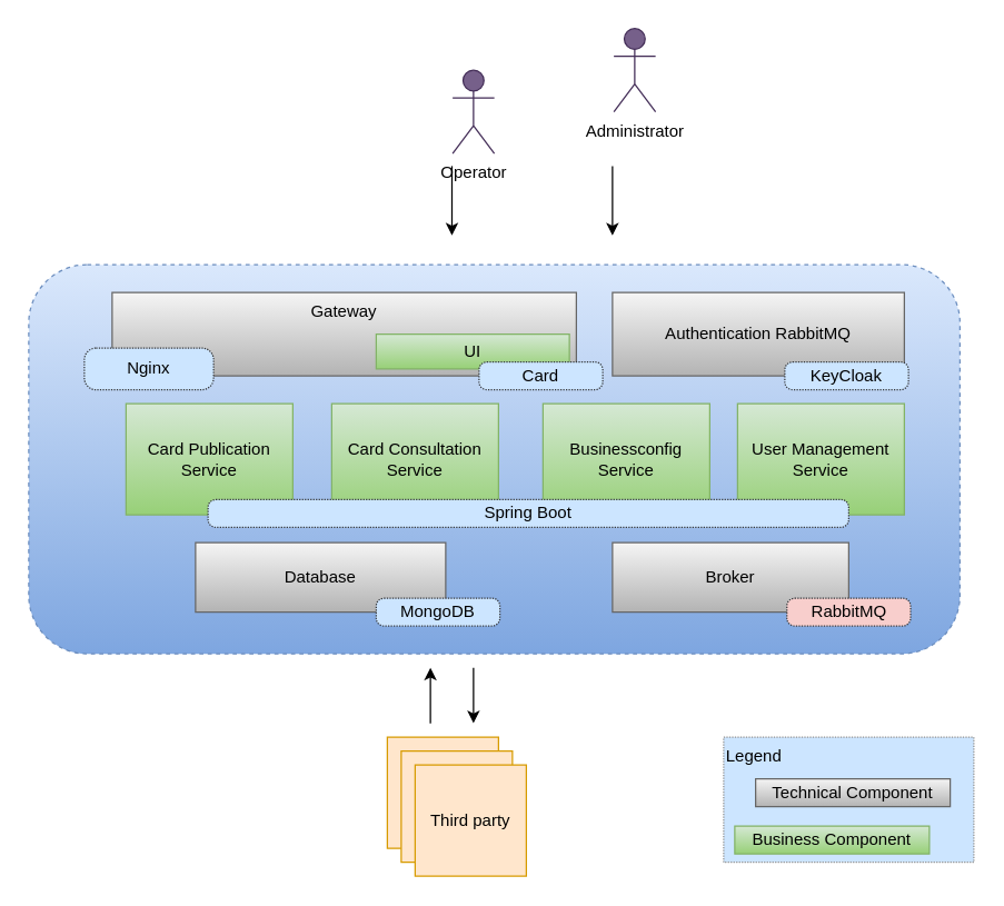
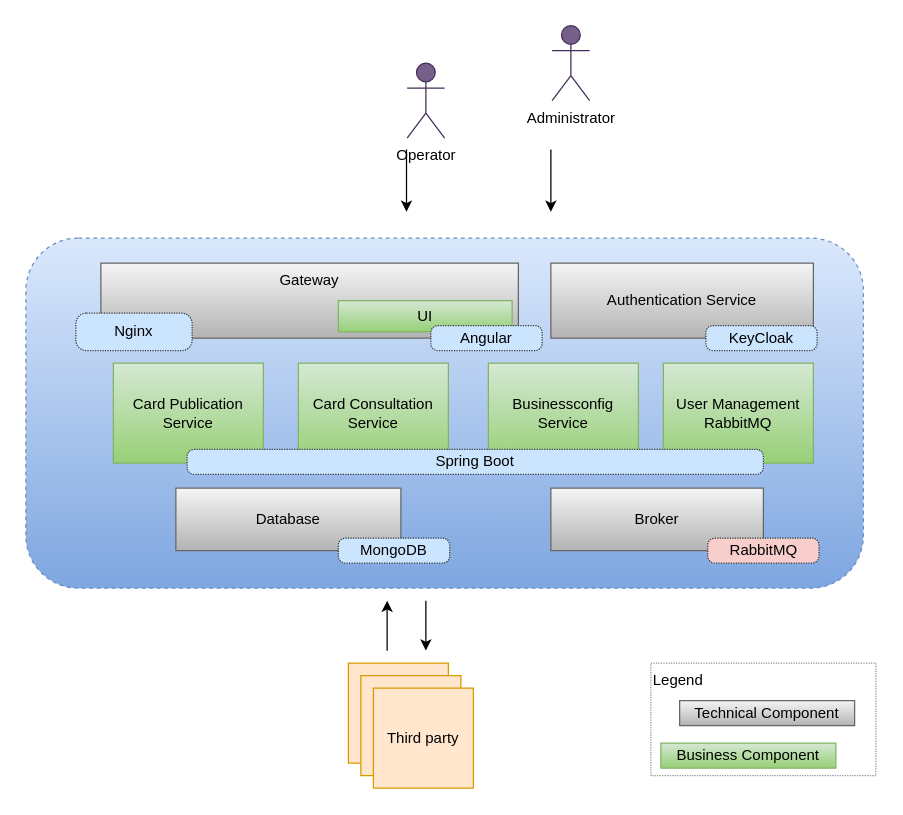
  <mxCell id="0" />
  <mxCell id="1" parent="0" />
- <mxCell id="2" value="&lt;div align=&quot;left&quot;&gt;Legend&lt;/div&gt;" style="rounded=0;whiteSpace=wrap;html=1;align=left;verticalAlign=top;dashed=1;dashPattern=1 1;strokeColor=#919191;fillColor=#cce5ff;" parent="1" vertex="1"><mxGeometry x="520" y="530" width="180" height="90" as="geometry" /></mxCell>
+ <mxCell id="2" value="&lt;div align=&quot;left&quot;&gt;Legend&lt;/div&gt;" style="rounded=0;whiteSpace=wrap;html=1;align=left;verticalAlign=top;dashed=1;dashPattern=1 1;strokeColor=#919191;" parent="1" vertex="1"><mxGeometry x="520" y="530" width="180" height="90" as="geometry" /></mxCell>
  <mxCell id="3" value="" style="rounded=1;whiteSpace=wrap;html=1;dashed=1;gradientColor=#7ea6e0;fillColor=#dae8fc;strokeColor=#6c8ebf;" parent="1" vertex="1"><mxGeometry x="20" y="190" width="670" height="280" as="geometry" /></mxCell>
  <mxCell id="4" value="Operator" style="shape=umlActor;verticalLabelPosition=bottom;labelBackgroundColor=#ffffff;verticalAlign=top;html=1;outlineConnect=0;fillColor=#76608a;strokeColor=#432D57;fontColor=#000000;" parent="1" vertex="1"><mxGeometry x="325" y="50" width="30" height="60" as="geometry" /></mxCell>
  <mxCell id="5" value="Third party " style="whiteSpace=wrap;html=1;aspect=fixed;fillColor=#ffe6cc;strokeColor=#d79b00;" parent="1" vertex="1"><mxGeometry x="278" y="530" width="80" height="80" as="geometry" /></mxCell>
  <mxCell id="6" value="Third party " style="whiteSpace=wrap;html=1;aspect=fixed;fillColor=#ffe6cc;strokeColor=#d79b00;" parent="1" vertex="1"><mxGeometry x="288" y="540" width="80" height="80" as="geometry" /></mxCell>
  <mxCell id="7" value="Third party " style="whiteSpace=wrap;html=1;aspect=fixed;fillColor=#ffe6cc;strokeColor=#d79b00;" parent="1" vertex="1"><mxGeometry x="298" y="550" width="80" height="80" as="geometry" /></mxCell>
  <mxCell id="8" value="Administrator" style="shape=umlActor;verticalLabelPosition=bottom;labelBackgroundColor=#ffffff;verticalAlign=top;html=1;outlineConnect=0;fillColor=#76608a;strokeColor=#432D57;fontColor=#000000;" parent="1" vertex="1"><mxGeometry x="441" y="20" width="30" height="60" as="geometry" /></mxCell>
  <mxCell id="9" value="" style="endArrow=classic;html=1;" parent="1" edge="1"><mxGeometry width="50" height="50" relative="1" as="geometry"><mxPoint x="440" y="119" as="sourcePoint" /><mxPoint x="440" y="169" as="targetPoint" /></mxGeometry></mxCell>
  <mxCell id="10" value="" style="endArrow=classic;html=1;" parent="1" edge="1"><mxGeometry width="50" height="50" relative="1" as="geometry"><mxPoint x="309" y="520" as="sourcePoint" /><mxPoint x="309" y="480" as="targetPoint" /></mxGeometry></mxCell>
  <mxCell id="11" style="edgeStyle=orthogonalEdgeStyle;rounded=0;orthogonalLoop=1;jettySize=auto;html=1;exitX=0.5;exitY=1;exitDx=0;exitDy=0;" parent="1" edge="1"><mxGeometry relative="1" as="geometry"><mxPoint x="344" y="570" as="sourcePoint" /><mxPoint x="344" y="570" as="targetPoint" /></mxGeometry></mxCell>
  <mxCell id="12" value="Gateway" style="whiteSpace=wrap;html=1;verticalAlign=top;fillColor=#f5f5f5;strokeColor=#666666;gradientColor=#b3b3b3;" parent="1" vertex="1"><mxGeometry x="80" y="210" width="334" height="60" as="geometry" /></mxCell>
  <mxCell id="13" value="UI" style="whiteSpace=wrap;html=1;fillColor=#d5e8d4;strokeColor=#82b366;gradientColor=#97d077;" parent="1" vertex="1"><mxGeometry x="270" y="240" width="139" height="25" as="geometry" /></mxCell>
- <mxCell id="14" value="Authentication RabbitMQ " style="whiteSpace=wrap;html=1;fillColor=#f5f5f5;strokeColor=#666666;gradientColor=#b3b3b3;" parent="1" vertex="1"><mxGeometry x="440" y="210" width="210" height="60" as="geometry" /></mxCell>
+ <mxCell id="14" value="Authentication Service " style="whiteSpace=wrap;html=1;fillColor=#f5f5f5;strokeColor=#666666;gradientColor=#b3b3b3;" parent="1" vertex="1"><mxGeometry x="440" y="210" width="210" height="60" as="geometry" /></mxCell>
  <mxCell id="15" value="" style="endArrow=classic;html=1;" parent="1" edge="1"><mxGeometry width="50" height="50" relative="1" as="geometry"><mxPoint x="324.5" y="119" as="sourcePoint" /><mxPoint x="324.5" y="169" as="targetPoint" /></mxGeometry></mxCell>
  <mxCell id="16" value="Database" style="whiteSpace=wrap;html=1;fillColor=#f5f5f5;strokeColor=#666666;gradientColor=#b3b3b3;" parent="1" vertex="1"><mxGeometry x="140" y="390" width="180" height="50" as="geometry" /></mxCell>
  <mxCell id="17" value="Broker " style="whiteSpace=wrap;html=1;fillColor=#f5f5f5;strokeColor=#666666;gradientColor=#b3b3b3;" parent="1" vertex="1"><mxGeometry x="440" y="390" width="170" height="50" as="geometry" /></mxCell>
  <mxCell id="18" value="Technical Component" style="whiteSpace=wrap;html=1;fillColor=#f5f5f5;strokeColor=#666666;gradientColor=#b3b3b3;" parent="1" vertex="1"><mxGeometry x="543" y="560" width="140" height="20" as="geometry" /></mxCell>
  <mxCell id="19" value="Business Component" style="whiteSpace=wrap;html=1;fillColor=#d5e8d4;strokeColor=#82b366;gradientColor=#97d077;" parent="1" vertex="1"><mxGeometry x="528" y="594" width="140" height="20" as="geometry" /></mxCell>
  <mxCell id="20" value="RabbitMQ" style="rounded=1;whiteSpace=wrap;html=1;dashed=1;dashPattern=1 1;strokeColor=#36393d;fillColor=#f8cecc;arcSize=28;" parent="1" vertex="1"><mxGeometry x="565.5" y="430" width="89" height="20" as="geometry" /></mxCell>
  <mxCell id="21" value="MongoDB" style="rounded=1;whiteSpace=wrap;html=1;dashed=1;dashPattern=1 1;strokeColor=#36393d;fillColor=#cce5ff;arcSize=28;" parent="1" vertex="1"><mxGeometry x="270" y="430" width="89" height="20" as="geometry" /></mxCell>
  <mxCell id="22" value="KeyCloak" style="rounded=1;whiteSpace=wrap;html=1;dashed=1;dashPattern=1 1;strokeColor=#36393d;fillColor=#cce5ff;arcSize=28;" parent="1" vertex="1"><mxGeometry x="564" y="260" width="89" height="20" as="geometry" /></mxCell>
  <mxCell id="23" value="Nginx" style="rounded=1;whiteSpace=wrap;html=1;dashed=1;dashPattern=1 1;strokeColor=#36393d;fillColor=#cce5ff;arcSize=28;" parent="1" vertex="1"><mxGeometry x="60" y="250" width="93" height="30" as="geometry" /></mxCell>
  <mxCell id="24" value="" style="endArrow=classic;html=1;" parent="1" edge="1"><mxGeometry width="50" height="50" relative="1" as="geometry"><mxPoint x="340" y="480" as="sourcePoint" /><mxPoint x="340" y="520" as="targetPoint" /></mxGeometry></mxCell>
  <mxCell id="25" value="Card Publication Service" style="whiteSpace=wrap;html=1;fillColor=#d5e8d4;strokeColor=#82b366;gradientColor=#97d077;" parent="1" vertex="1"><mxGeometry x="90" y="290" width="120" height="80" as="geometry" /></mxCell>
  <mxCell id="26" value="Card Consultation Service" style="whiteSpace=wrap;html=1;fillColor=#d5e8d4;strokeColor=#82b366;gradientColor=#97d077;" parent="1" vertex="1"><mxGeometry x="238" y="290" width="120" height="80" as="geometry" /></mxCell>
  <mxCell id="27" value="&lt;div&gt;Businessconfig Service &lt;br&gt;&lt;/div&gt;" style="whiteSpace=wrap;html=1;fillColor=#d5e8d4;strokeColor=#82b366;gradientColor=#97d077;" parent="1" vertex="1"><mxGeometry x="390" y="290" width="120" height="80" as="geometry" /></mxCell>
- <mxCell id="28" value="User Management Service" style="whiteSpace=wrap;html=1;fillColor=#d5e8d4;strokeColor=#82b366;gradientColor=#97d077;" parent="1" vertex="1"><mxGeometry x="530" y="290" width="120" height="80" as="geometry" /></mxCell>
+ <mxCell id="28" value="User Management RabbitMQ" style="whiteSpace=wrap;html=1;fillColor=#d5e8d4;strokeColor=#82b366;gradientColor=#97d077;" parent="1" vertex="1"><mxGeometry x="530" y="290" width="120" height="80" as="geometry" /></mxCell>
  <mxCell id="29" value="Spring Boot" style="rounded=1;whiteSpace=wrap;html=1;dashed=1;dashPattern=1 1;strokeColor=#36393d;fillColor=#cce5ff;arcSize=28;" parent="1" vertex="1"><mxGeometry x="149" y="359" width="461" height="20" as="geometry" /></mxCell>
- <mxCell id="30" value="Card" style="rounded=1;whiteSpace=wrap;html=1;dashed=1;dashPattern=1 1;strokeColor=#36393d;fillColor=#cce5ff;arcSize=28;" parent="1" vertex="1"><mxGeometry x="344" y="260" width="89" height="20" as="geometry" /></mxCell>
+ <mxCell id="30" value="Angular" style="rounded=1;whiteSpace=wrap;html=1;dashed=1;dashPattern=1 1;strokeColor=#36393d;fillColor=#cce5ff;arcSize=28;" parent="1" vertex="1"><mxGeometry x="344" y="260" width="89" height="20" as="geometry" /></mxCell>
